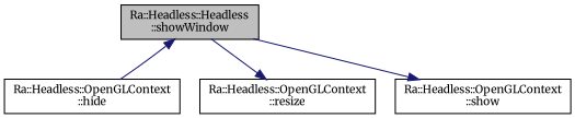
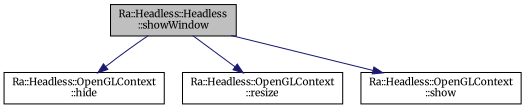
  digraph {
    fontname=Merriweather
    rankdir=TB
    node [color=black fillcolor=white fontname=Merriweather fontsize=10 shape=record style=filled]
    edge [color=midnightblue fontname=Merriweather fontsize=10 labelfontname=Helvetica labelfontsize=10 style=solid]
    n1 [fillcolor=grey75 fontcolor=black height=0.2 label="Ra::Headless::Headless\l::showWindow" width=0.4]
    n2 [height=0.2 label="Ra::Headless::OpenGLContext\l::hide" width=0.4]
    n3 [height=0.2 label="Ra::Headless::OpenGLContext\l::resize" width=0.4]
    n4 [height=0.2 label="Ra::Headless::OpenGLContext\l::show" width=0.4]
-   n2 -> n1
+   n1 -> n2
    n1 -> n3
    n1 -> n4
  }
